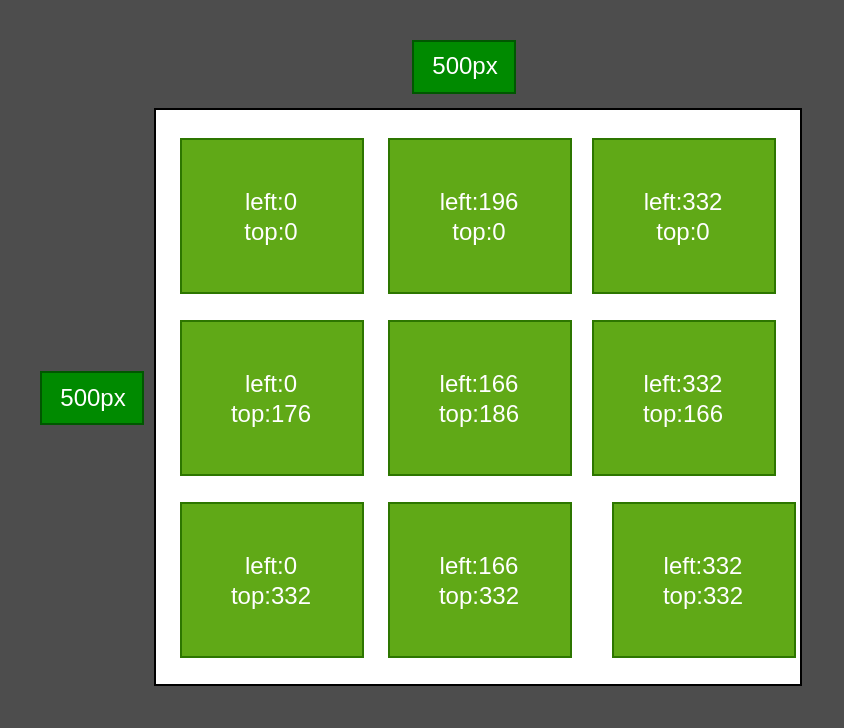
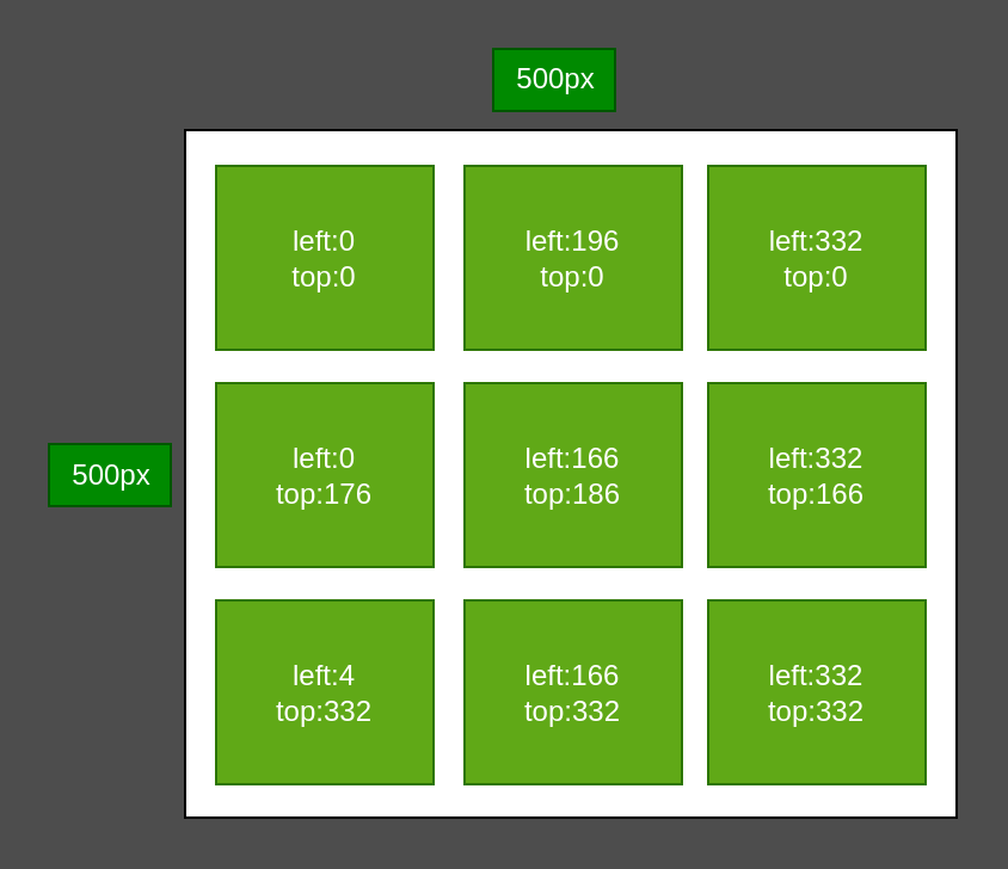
  <mxCell id="0" />
  <mxCell id="1" parent="0" />
  <mxCell id="2" value="" style="rounded=0;whiteSpace=wrap;html=1;" vertex="1" parent="1"><mxGeometry x="77" y="54" width="323" height="288" as="geometry" /></mxCell>
  <mxCell id="3" value="left:0&lt;br&gt;top:0" style="rounded=0;whiteSpace=wrap;html=1;fillColor=#60a917;fontColor=#ffffff;strokeColor=#2D7600;" vertex="1" parent="1"><mxGeometry x="90" y="69" width="91" height="77" as="geometry" /></mxCell>
  <mxCell id="4" value="left:0&lt;br&gt;top:176" style="rounded=0;whiteSpace=wrap;html=1;fillColor=#60a917;fontColor=#ffffff;strokeColor=#2D7600;" vertex="1" parent="1"><mxGeometry x="90" y="160" width="91" height="77" as="geometry" /></mxCell>
- <mxCell id="5" value="left:0&lt;br&gt;top:332" style="rounded=0;whiteSpace=wrap;html=1;fillColor=#60a917;fontColor=#ffffff;strokeColor=#2D7600;" vertex="1" parent="1"><mxGeometry x="90" y="251" width="91" height="77" as="geometry" /></mxCell>
+ <mxCell id="5" value="left:4&lt;br&gt;top:332" style="rounded=0;whiteSpace=wrap;html=1;fillColor=#60a917;fontColor=#ffffff;strokeColor=#2D7600;" vertex="1" parent="1"><mxGeometry x="90" y="251" width="91" height="77" as="geometry" /></mxCell>
  <mxCell id="6" value="left:166&lt;br&gt;top:332" style="rounded=0;whiteSpace=wrap;html=1;fillColor=#60a917;fontColor=#ffffff;strokeColor=#2D7600;" vertex="1" parent="1"><mxGeometry x="194" y="251" width="91" height="77" as="geometry" /></mxCell>
  <mxCell id="7" value="left:166&lt;br&gt;top:186" style="rounded=0;whiteSpace=wrap;html=1;fillColor=#60a917;fontColor=#ffffff;strokeColor=#2D7600;" vertex="1" parent="1"><mxGeometry x="194" y="160" width="91" height="77" as="geometry" /></mxCell>
  <mxCell id="8" value="left:196&lt;br&gt;top:0" style="rounded=0;whiteSpace=wrap;html=1;fillColor=#60a917;fontColor=#ffffff;strokeColor=#2D7600;" vertex="1" parent="1"><mxGeometry x="194" y="69" width="91" height="77" as="geometry" /></mxCell>
- <mxCell id="9" value="left:332&lt;br&gt;top:332" style="rounded=0;whiteSpace=wrap;html=1;fillColor=#60a917;fontColor=#ffffff;strokeColor=#2D7600;" vertex="1" parent="1"><mxGeometry x="306" y="251" width="91" height="77" as="geometry" /></mxCell>
+ <mxCell id="9" value="left:332&lt;br&gt;top:332" style="rounded=0;whiteSpace=wrap;html=1;fillColor=#60a917;fontColor=#ffffff;strokeColor=#2D7600;" vertex="1" parent="1"><mxGeometry x="296" y="251" width="91" height="77" as="geometry" /></mxCell>
  <mxCell id="10" value="left:332&lt;br&gt;top:166" style="rounded=0;whiteSpace=wrap;html=1;fillColor=#60a917;fontColor=#ffffff;strokeColor=#2D7600;" vertex="1" parent="1"><mxGeometry x="296" y="160" width="91" height="77" as="geometry" /></mxCell>
  <mxCell id="11" value="left:332&lt;br&gt;top:0" style="rounded=0;whiteSpace=wrap;html=1;fillColor=#60a917;fontColor=#ffffff;strokeColor=#2D7600;" vertex="1" parent="1"><mxGeometry x="296" y="69" width="91" height="77" as="geometry" /></mxCell>
  <mxCell id="12" value="500px" style="text;html=1;align=center;verticalAlign=middle;resizable=0;points=[];autosize=1;strokeColor=#005700;fillColor=#008a00;fontColor=#ffffff;" vertex="1" parent="1"><mxGeometry x="206" y="20" width="51" height="26" as="geometry" /></mxCell>
  <mxCell id="13" value="500px" style="text;html=1;align=center;verticalAlign=middle;resizable=0;points=[];autosize=1;strokeColor=#005700;fillColor=#008a00;fontColor=#ffffff;" vertex="1" parent="1"><mxGeometry x="20" y="185.5" width="51" height="26" as="geometry" /></mxCell>
